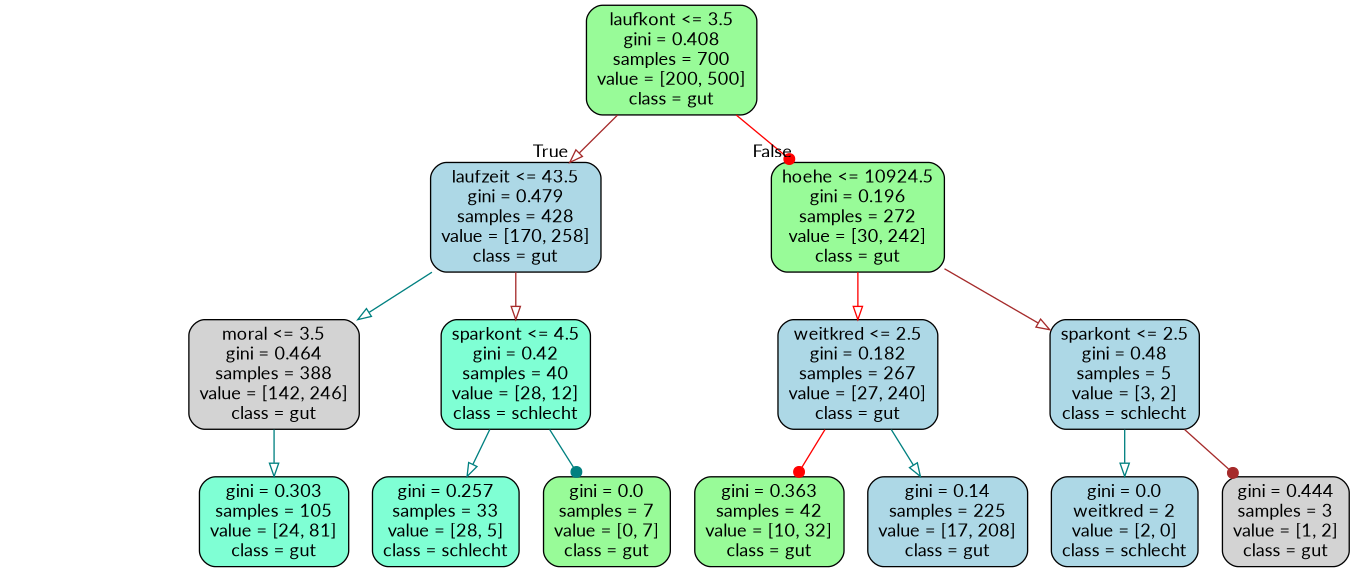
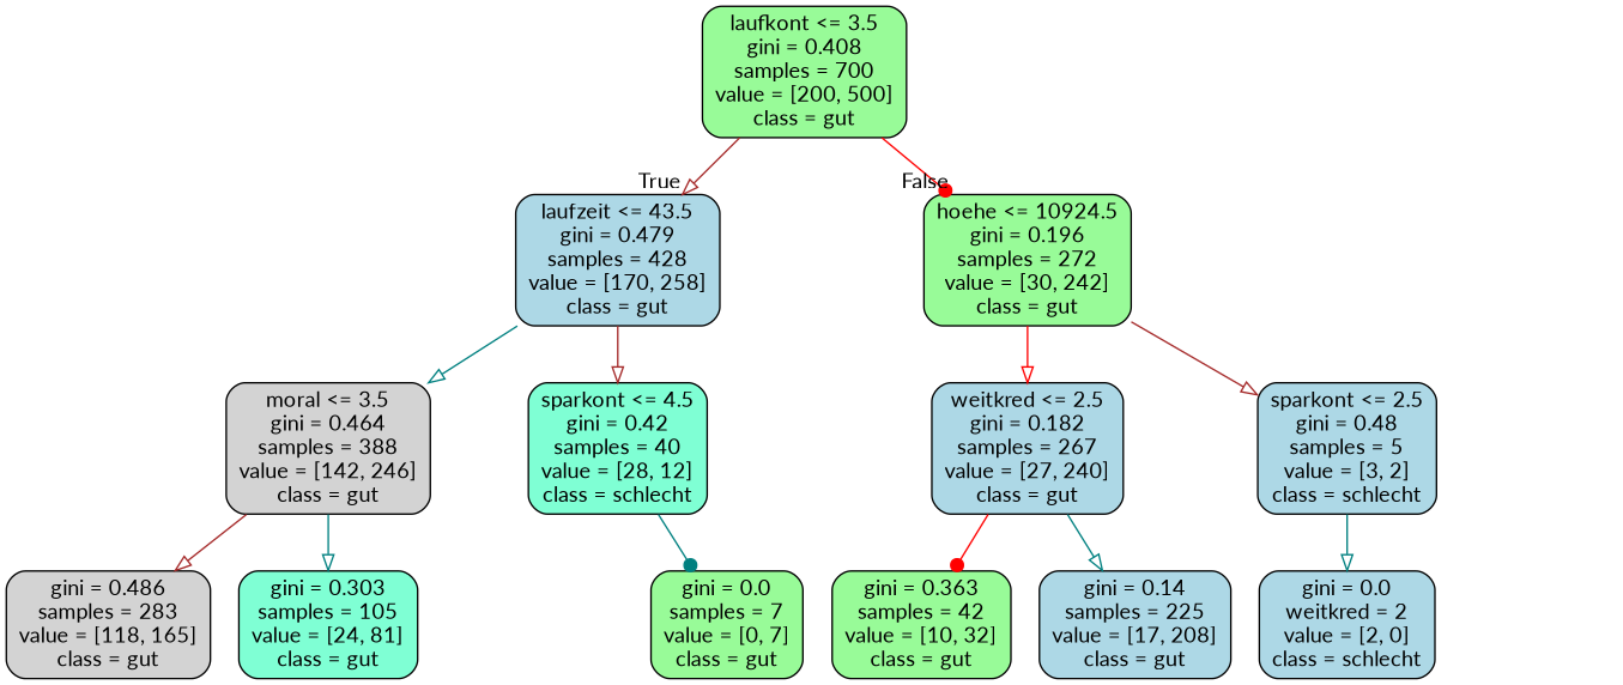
  digraph {
    fontname=Lato
    node [color=black fillcolor=lightblue fontname=Lato shape=box style="filled, rounded"]
    edge [arrowhead=onormal color=teal fontname=Lato]
    n1 [fillcolor=palegreen label="laufkont <= 3.5\ngini = 0.408\nsamples = 700\nvalue = [200, 500]\nclass = gut"]
    n2 [label="laufzeit <= 43.5\ngini = 0.479\nsamples = 428\nvalue = [170, 258]\nclass = gut"]
    n3 [fillcolor=palegreen label="hoehe <= 10924.5\ngini = 0.196\nsamples = 272\nvalue = [30, 242]\nclass = gut"]
    n4 [fillcolor=lightgrey label="moral <= 3.5\ngini = 0.464\nsamples = 388\nvalue = [142, 246]\nclass = gut"]
    n5 [fillcolor=aquamarine label="sparkont <= 4.5\ngini = 0.42\nsamples = 40\nvalue = [28, 12]\nclass = schlecht"]
    n6 [label="weitkred <= 2.5\ngini = 0.182\nsamples = 267\nvalue = [27, 240]\nclass = gut"]
    n7 [label="sparkont <= 2.5\ngini = 0.48\nsamples = 5\nvalue = [3, 2]\nclass = schlecht"]
+   n8 [fillcolor=lightgrey label="gini = 0.486\nsamples = 283\nvalue = [118, 165]\nclass = gut"]
    n9 [fillcolor=aquamarine label="gini = 0.303\nsamples = 105\nvalue = [24, 81]\nclass = gut"]
-   n10 [fillcolor=aquamarine label="gini = 0.257\nsamples = 33\nvalue = [28, 5]\nclass = schlecht"]
    n11 [fillcolor=palegreen label="gini = 0.0\nsamples = 7\nvalue = [0, 7]\nclass = gut"]
    n12 [fillcolor=palegreen label="gini = 0.363\nsamples = 42\nvalue = [10, 32]\nclass = gut"]
    n13 [label="gini = 0.14\nsamples = 225\nvalue = [17, 208]\nclass = gut"]
    n14 [label="gini = 0.0\nweitkred = 2\nvalue = [2, 0]\nclass = schlecht"]
-   n15 [fillcolor=lightgrey label="gini = 0.444\nsamples = 3\nvalue = [1, 2]\nclass = gut"]
    n1 -> n2 [color=brown headlabel=True labelangle=45 labeldistance=2.5]
    n1 -> n3 [arrowhead=dot color=red headlabel=False labelangle=-45 labeldistance=2.5]
    n2 -> n4
    n2 -> n5 [color=brown]
    n3 -> n6 [color=red]
    n3 -> n7 [color=brown]
+   n4 -> n8 [color=brown]
    n4 -> n9
-   n5 -> n10
    n5 -> n11 [arrowhead=dot]
    n6 -> n12 [arrowhead=dot color=red]
    n6 -> n13
    n7 -> n14
-   n7 -> n15 [arrowhead=dot color=brown]
  }
